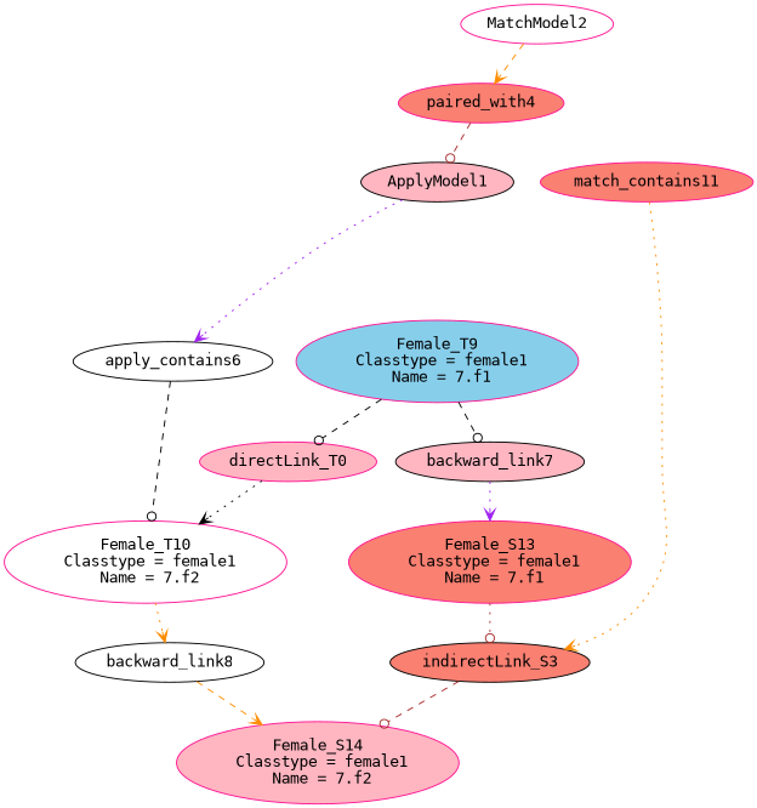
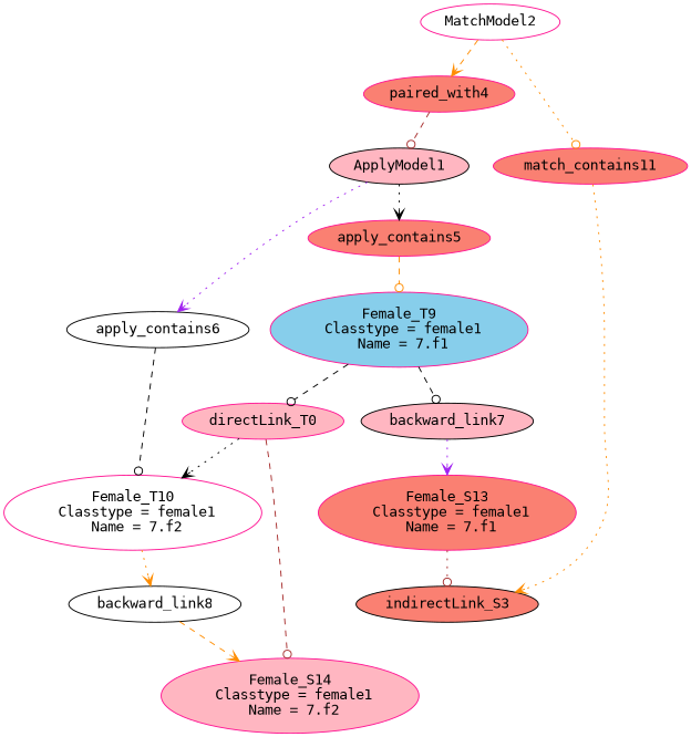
  digraph {
    fontname="DejaVu Sans Mono"
    node [color=deeppink fillcolor=salmon fontname="DejaVu Sans Mono" style=filled]
    edge [arrowhead=vee color=darkorange fontname="DejaVu Sans Mono" style=dotted]
    "directLink_T0\n" [fillcolor=lightpink]
    "Female_T10\n Classtype = female1\n Name = 7.f2" [fillcolor=white]
    backward_link8 [color=black fillcolor=white]
    ApplyModel1 [color=black fillcolor=lightpink]
+   apply_contains5
    apply_contains6 [color=black fillcolor=white]
    "Female_T9\n Classtype = female1\n Name = 7.f1" [fillcolor=skyblue]
    MatchModel2 [fillcolor=white]
    paired_with4
    match_contains11
    indirectLink_S3 [color=black]
    "Female_S14\n Classtype = female1\n Name = 7.f2" [fillcolor=lightpink]
    backward_link7 [color=black fillcolor=lightpink]
    "Female_S13\n Classtype = female1\n Name = 7.f1"
    "directLink_T0\n" -> "Female_T10\n Classtype = female1\n Name = 7.f2" [color=black]
    "Female_T10\n Classtype = female1\n Name = 7.f2" -> backward_link8
    backward_link8 -> "Female_S14\n Classtype = female1\n Name = 7.f2" [style=dashed]
+   ApplyModel1 -> apply_contains5 [color=black]
    ApplyModel1 -> apply_contains6 [color=purple]
+   apply_contains5 -> "Female_T9\n Classtype = female1\n Name = 7.f1" [arrowhead=odot style=dashed]
    apply_contains6 -> "Female_T10\n Classtype = female1\n Name = 7.f2" [arrowhead=odot color=black style=dashed]
    "Female_T9\n Classtype = female1\n Name = 7.f1" -> "directLink_T0\n" [arrowhead=odot color=black style=dashed]
    "Female_T9\n Classtype = female1\n Name = 7.f1" -> backward_link7 [arrowhead=odot color=black style=dashed]
    MatchModel2 -> paired_with4 [style=dashed]
+   MatchModel2 -> match_contains11 [arrowhead=odot]
    paired_with4 -> ApplyModel1 [arrowhead=odot color=brown style=dashed]
    match_contains11 -> indirectLink_S3
-   indirectLink_S3 -> "Female_S14\n Classtype = female1\n Name = 7.f2" [arrowhead=odot color=brown style=dashed]
+   "directLink_T0\n" -> "Female_S14\n Classtype = female1\n Name = 7.f2" [arrowhead=odot color=brown style=dashed]
    backward_link7 -> "Female_S13\n Classtype = female1\n Name = 7.f1" [color=purple]
    "Female_S13\n Classtype = female1\n Name = 7.f1" -> indirectLink_S3 [arrowhead=odot color=brown]
  }
